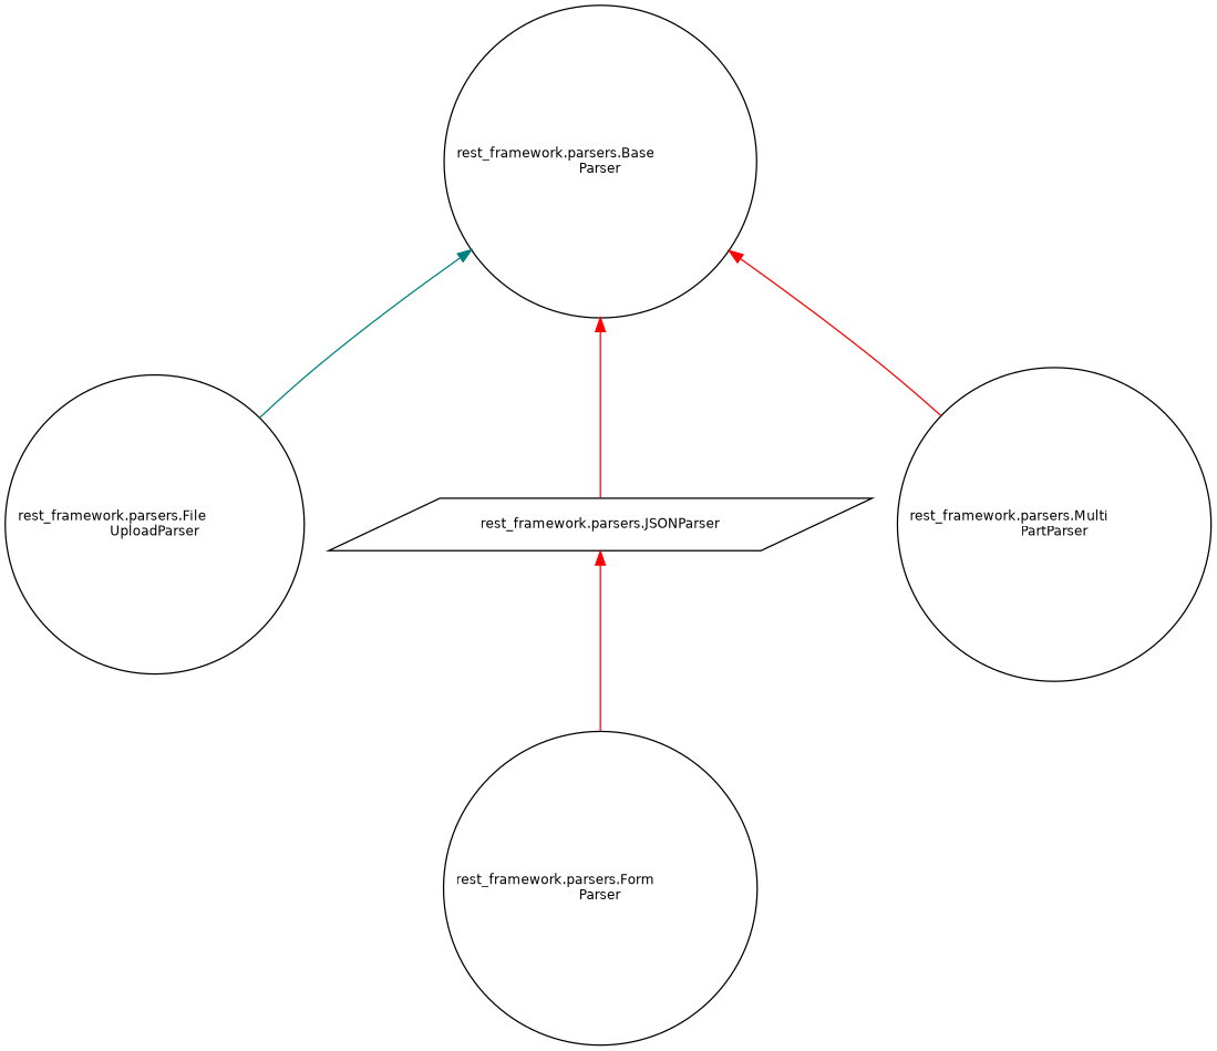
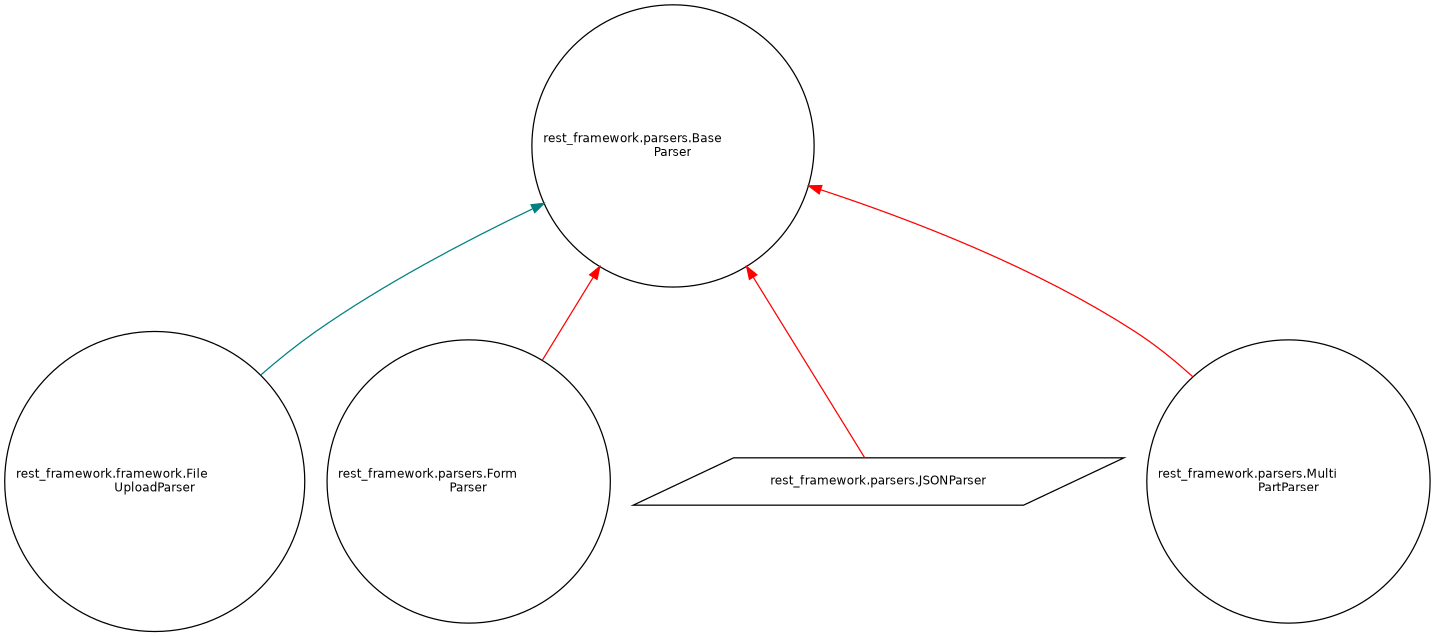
  digraph {
    rankdir=TB
    node [color=black fillcolor=white fontname=Helvetica fontsize=10 shape=circle style=filled]
    edge [color=red dir=back fontname=Helvetica fontsize=10 labelfontname=Helvetica labelfontsize=10 style=solid]
    n1 [height=0.2 label="rest_framework.parsers.Base\lParser" width=0.4]
-   n2 [height=0.2 label="rest_framework.parsers.File\lUploadParser" width=0.4]
+   n2 [height=0.2 label="rest_framework.framework.File\lUploadParser" width=0.4]
    n3 [height=0.2 label="rest_framework.parsers.Form\lParser" width=0.4]
    n4 [height=0.2 label="rest_framework.parsers.JSONParser" shape=parallelogram width=0.4]
    n5 [height=0.2 label="rest_framework.parsers.Multi\lPartParser" width=0.4]
    n1 -> n2 [color=teal]
-   n4 -> n3
+   n1 -> n3
    n1 -> n4
    n1 -> n5
  }
